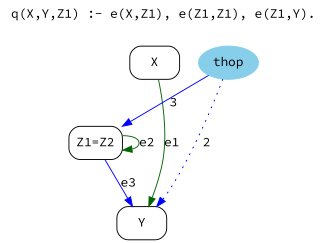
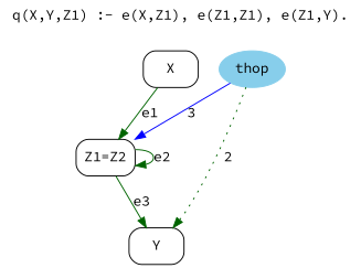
  digraph {
    fontname="Source Code Pro"
    label="q(X,Y,Z1) :- e(X,Z1), e(Z1,Z1), e(Z1,Y)."
    labelloc=t
    rankdir=TB
    node [fontname="Source Code Pro" shape=box style=rounded]
    edge [color=darkgreen fontname="Source Code Pro"]
    n1 [height=0.5 label="Z1=Z2" width=0.79167]
    Y [height=0.5 width=0.75]
    X [height=0.5 width=0.75]
    thop [color=skyblue fillcolor=skyblue height=0.5 shape=oval style="filled,rounded" width=0.79437]
    n1 -> n1 [label=e2]
-   n1 -> Y [color=blue label=e3]
-   X -> Y [label=e1]
+   n1 -> Y [label=e3]
+   X -> n1 [label=e1]
    thop -> n1 [color=blue constraint=false label=3 style=solid]
-   thop -> Y [color=blue constraint=false label=2 style=dotted]
+   thop -> Y [constraint=false label=2 style=dotted]
  }
